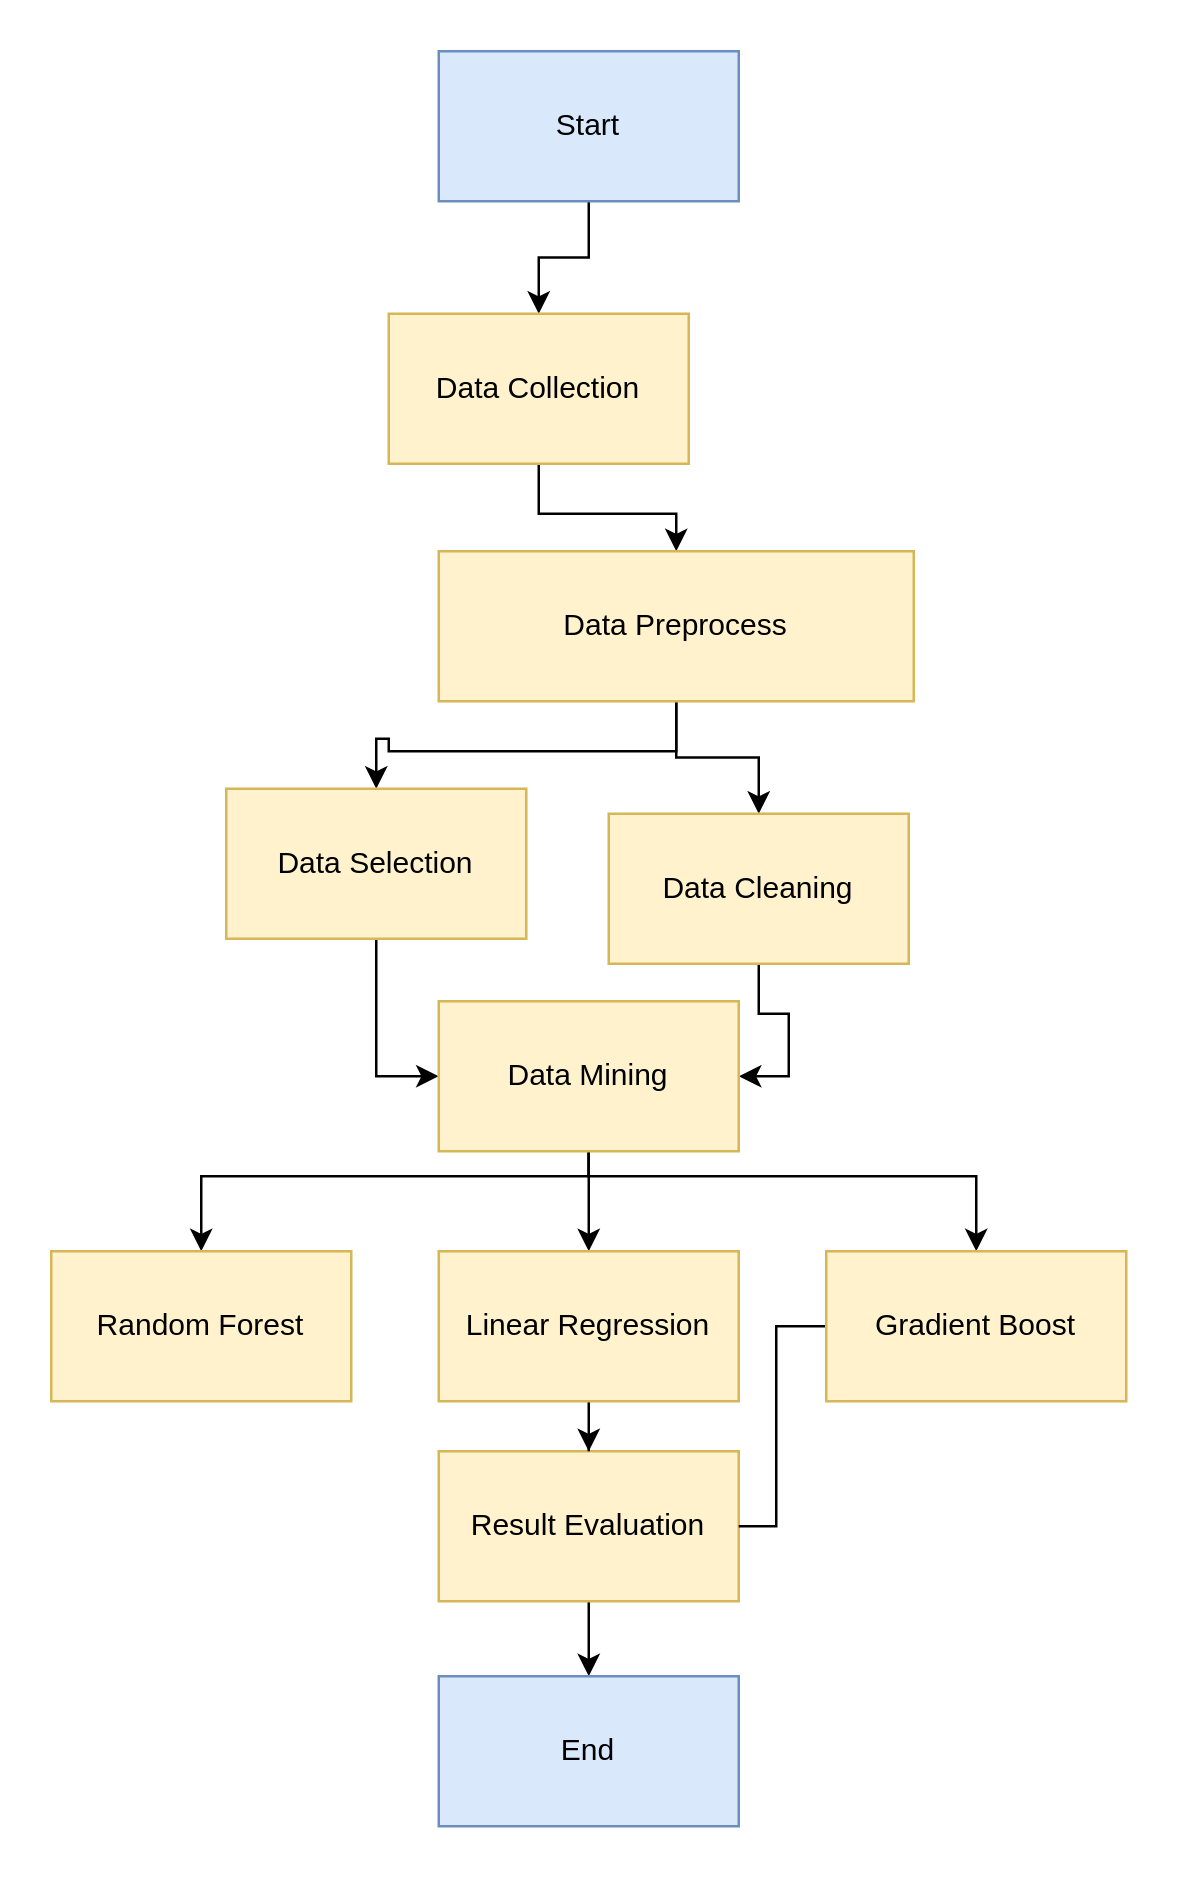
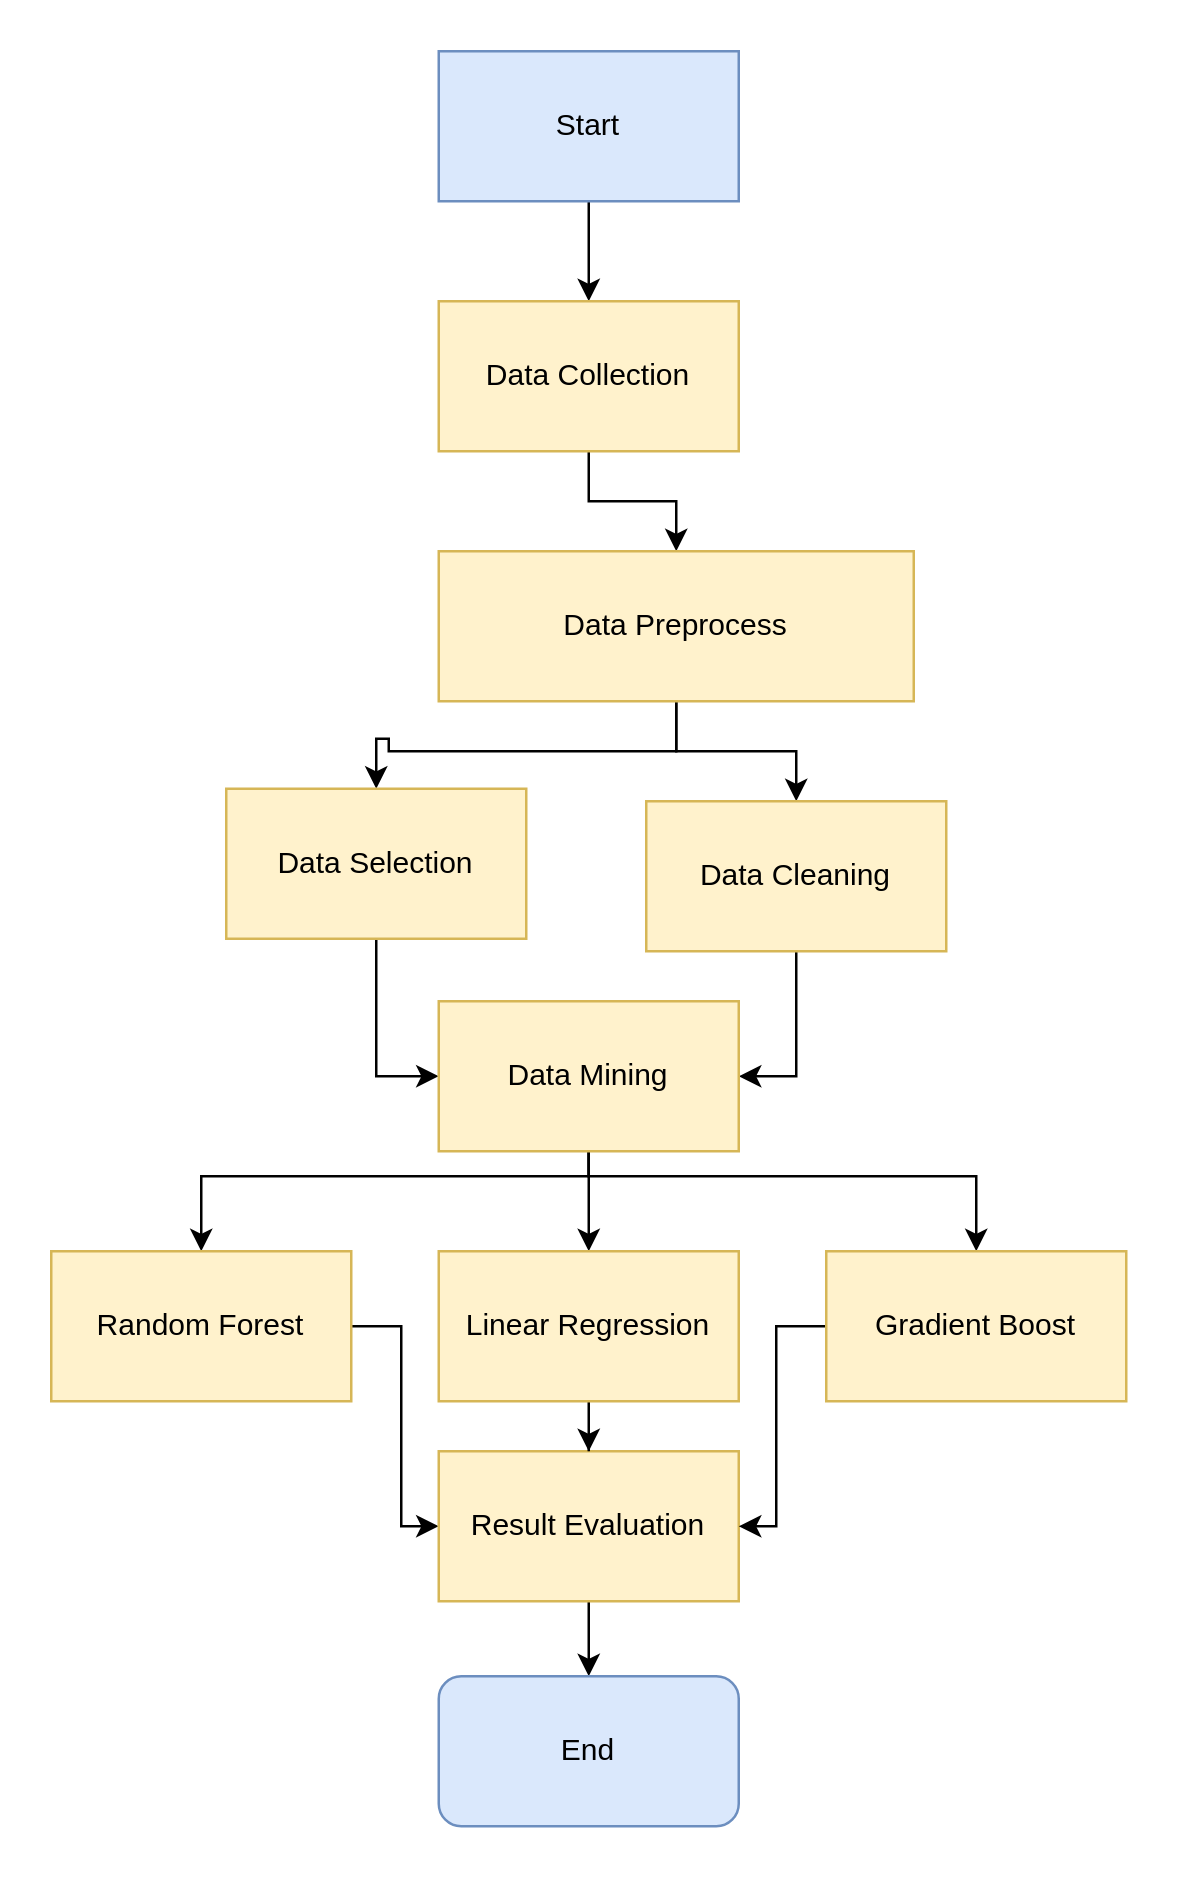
  <mxCell id="0" />
  <mxCell id="1" parent="0" />
  <mxCell id="2" style="edgeStyle=orthogonalEdgeStyle;rounded=0;orthogonalLoop=1;jettySize=auto;html=1;entryX=0.5;entryY=0;entryDx=0;entryDy=0;" parent="1" source="3" target="5" edge="1"><mxGeometry relative="1" as="geometry" /></mxCell>
  <mxCell id="3" value="Start" style="rounded=0;whiteSpace=wrap;html=1;fillColor=#dae8fc;strokeColor=#6c8ebf;" parent="1" vertex="1"><mxGeometry x="175" y="20" width="120" height="60" as="geometry" /></mxCell>
  <mxCell id="4" style="edgeStyle=orthogonalEdgeStyle;rounded=0;orthogonalLoop=1;jettySize=auto;html=1;entryX=0.5;entryY=0;entryDx=0;entryDy=0;" parent="1" source="5" target="8" edge="1"><mxGeometry relative="1" as="geometry" /></mxCell>
- <mxCell id="5" value="Data Collection" style="rounded=0;whiteSpace=wrap;html=1;fillColor=#fff2cc;strokeColor=#d6b656;" parent="1" vertex="1"><mxGeometry x="155" y="125" width="120" height="60" as="geometry" /></mxCell>
+ <mxCell id="5" value="Data Collection" style="rounded=0;whiteSpace=wrap;html=1;fillColor=#fff2cc;strokeColor=#d6b656;" parent="1" vertex="1"><mxGeometry x="175" y="120" width="120" height="60" as="geometry" /></mxCell>
  <mxCell id="6" style="edgeStyle=orthogonalEdgeStyle;rounded=0;orthogonalLoop=1;jettySize=auto;html=1;entryX=0.5;entryY=0;entryDx=0;entryDy=0;" parent="1" source="8" target="12" edge="1"><mxGeometry relative="1" as="geometry" /></mxCell>
  <mxCell id="7" style="edgeStyle=orthogonalEdgeStyle;rounded=0;orthogonalLoop=1;jettySize=auto;html=1;entryX=0.5;entryY=0;entryDx=0;entryDy=0;" parent="1" source="8" target="10" edge="1"><mxGeometry relative="1" as="geometry" /></mxCell>
  <mxCell id="8" value="Data Preprocess" style="rounded=0;whiteSpace=wrap;html=1;fillColor=#fff2cc;strokeColor=#d6b656;" parent="1" vertex="1"><mxGeometry x="175" y="220" width="190" height="60" as="geometry" /></mxCell>
  <mxCell id="9" style="edgeStyle=orthogonalEdgeStyle;rounded=0;orthogonalLoop=1;jettySize=auto;html=1;entryX=1;entryY=0.5;entryDx=0;entryDy=0;" parent="1" source="10" target="16" edge="1"><mxGeometry relative="1" as="geometry" /></mxCell>
- <mxCell id="10" value="Data Cleaning" style="rounded=0;whiteSpace=wrap;html=1;fillColor=#fff2cc;strokeColor=#d6b656;" parent="1" vertex="1"><mxGeometry x="243" y="325" width="120" height="60" as="geometry" /></mxCell>
+ <mxCell id="10" value="Data Cleaning" style="rounded=0;whiteSpace=wrap;html=1;fillColor=#fff2cc;strokeColor=#d6b656;" parent="1" vertex="1"><mxGeometry x="258" y="320" width="120" height="60" as="geometry" /></mxCell>
  <mxCell id="11" style="edgeStyle=orthogonalEdgeStyle;rounded=0;orthogonalLoop=1;jettySize=auto;html=1;entryX=0;entryY=0.5;entryDx=0;entryDy=0;" parent="1" source="12" target="16" edge="1"><mxGeometry relative="1" as="geometry" /></mxCell>
  <mxCell id="12" value="Data Selection" style="rounded=0;whiteSpace=wrap;html=1;fillColor=#fff2cc;strokeColor=#d6b656;" parent="1" vertex="1"><mxGeometry x="90" y="315" width="120" height="60" as="geometry" /></mxCell>
  <mxCell id="13" style="edgeStyle=orthogonalEdgeStyle;rounded=0;orthogonalLoop=1;jettySize=auto;html=1;entryX=0.5;entryY=0;entryDx=0;entryDy=0;" edge="1" parent="1" source="16" target="18"><mxGeometry relative="1" as="geometry"><Array as="points"><mxPoint x="235" y="470" /><mxPoint x="80" y="470" /></Array></mxGeometry></mxCell>
  <mxCell id="14" style="edgeStyle=orthogonalEdgeStyle;rounded=0;orthogonalLoop=1;jettySize=auto;html=1;entryX=0.5;entryY=0;entryDx=0;entryDy=0;" edge="1" parent="1" source="16" target="22"><mxGeometry relative="1" as="geometry"><Array as="points"><mxPoint x="235" y="470" /><mxPoint x="390" y="470" /></Array></mxGeometry></mxCell>
  <mxCell id="15" style="edgeStyle=orthogonalEdgeStyle;rounded=0;orthogonalLoop=1;jettySize=auto;html=1;entryX=0.5;entryY=0;entryDx=0;entryDy=0;" edge="1" parent="1" source="16" target="25"><mxGeometry relative="1" as="geometry" /></mxCell>
  <mxCell id="16" value="Data Mining" style="rounded=0;whiteSpace=wrap;html=1;fillColor=#fff2cc;strokeColor=#d6b656;" parent="1" vertex="1"><mxGeometry x="175" y="400" width="120" height="60" as="geometry" /></mxCell>
+ <mxCell id="17" style="edgeStyle=orthogonalEdgeStyle;rounded=0;orthogonalLoop=1;jettySize=auto;html=1;entryX=0;entryY=0.5;entryDx=0;entryDy=0;" parent="1" source="18" target="20" edge="1"><mxGeometry relative="1" as="geometry"><Array as="points"><mxPoint x="160" y="530" /><mxPoint x="160" y="610" /></Array></mxGeometry></mxCell>
  <mxCell id="18" value="Random Forest" style="rounded=0;whiteSpace=wrap;html=1;fillColor=#fff2cc;strokeColor=#d6b656;" parent="1" vertex="1"><mxGeometry x="20" y="500" width="120" height="60" as="geometry" /></mxCell>
  <mxCell id="19" style="edgeStyle=orthogonalEdgeStyle;rounded=0;orthogonalLoop=1;jettySize=auto;html=1;entryX=0.5;entryY=0;entryDx=0;entryDy=0;" parent="1" source="20" edge="1" target="23"><mxGeometry relative="1" as="geometry"><mxPoint x="235" y="660" as="targetPoint" /></mxGeometry></mxCell>
  <mxCell id="20" value="Result Evaluation" style="rounded=0;whiteSpace=wrap;html=1;fillColor=#fff2cc;strokeColor=#d6b656;" parent="1" vertex="1"><mxGeometry x="175" y="580" width="120" height="60" as="geometry" /></mxCell>
- <mxCell id="21" style="edgeStyle=orthogonalEdgeStyle;rounded=0;orthogonalLoop=1;jettySize=auto;html=1;entryX=1;entryY=0.5;entryDx=0;entryDy=0;endArrow=none;" parent="1" source="22" target="20" edge="1"><mxGeometry relative="1" as="geometry"><Array as="points"><mxPoint x="310" y="530" /><mxPoint x="310" y="610" /></Array></mxGeometry></mxCell>
+ <mxCell id="21" style="edgeStyle=orthogonalEdgeStyle;rounded=0;orthogonalLoop=1;jettySize=auto;html=1;entryX=1;entryY=0.5;entryDx=0;entryDy=0;" parent="1" source="22" target="20" edge="1"><mxGeometry relative="1" as="geometry"><Array as="points"><mxPoint x="310" y="530" /><mxPoint x="310" y="610" /></Array></mxGeometry></mxCell>
  <mxCell id="22" value="Gradient Boost" style="rounded=0;whiteSpace=wrap;html=1;fillColor=#fff2cc;strokeColor=#d6b656;" parent="1" vertex="1"><mxGeometry x="330" y="500" width="120" height="60" as="geometry" /></mxCell>
- <mxCell id="23" value="End" style="rounded=0;whiteSpace=wrap;html=1;fillColor=#dae8fc;strokeColor=#6c8ebf;" parent="1" vertex="1"><mxGeometry x="175" y="670" width="120" height="60" as="geometry" /></mxCell>
+ <mxCell id="23" value="End" style="whiteSpace=wrap;html=1;fillColor=#dae8fc;strokeColor=#6c8ebf;rounded=1;" parent="1" vertex="1"><mxGeometry x="175" y="670" width="120" height="60" as="geometry" /></mxCell>
  <mxCell id="24" style="edgeStyle=orthogonalEdgeStyle;rounded=0;orthogonalLoop=1;jettySize=auto;html=1;entryX=0.5;entryY=0;entryDx=0;entryDy=0;" edge="1" parent="1" source="25" target="20"><mxGeometry relative="1" as="geometry" /></mxCell>
  <mxCell id="25" value="Linear Regression" style="rounded=0;whiteSpace=wrap;html=1;fillColor=#fff2cc;strokeColor=#d6b656;" vertex="1" parent="1"><mxGeometry x="175" y="500" width="120" height="60" as="geometry" /></mxCell>
